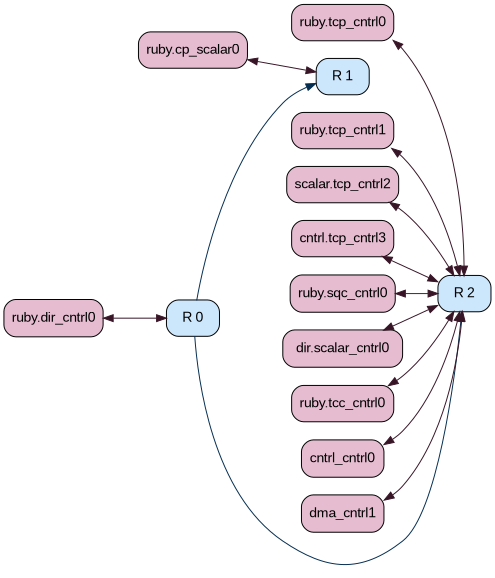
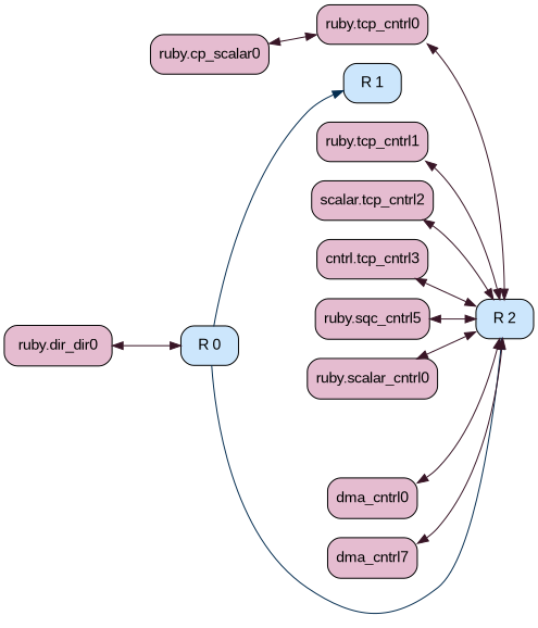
  graph {
    rankdir=LR
    node [color="#000000" fillcolor="#e5bcd0" fontcolor="#000000" fontname=Arial fontsize=14 shape=Mrecord style="rounded, filled"]
    edge [color="#381526" dir=both weight=1.0]
    n1 [fillcolor="#cce6fc" label="R 0"]
    n2 [fillcolor="#cce6fc" label="R 1"]
    n3 [fillcolor="#cce6fc" label="R 2"]
-   n4 [label="ruby.dir_cntrl0"]
+   n4 [label="ruby.dir_dir0"]
    n5 [label="ruby.cp_scalar0"]
    n6 [label="ruby.tcp_cntrl0"]
    n7 [label="ruby.tcp_cntrl1"]
    n8 [label="scalar.tcp_cntrl2"]
    n9 [label="cntrl.tcp_cntrl3"]
-   n10 [label="ruby.sqc_cntrl0"]
-   n11 [label="dir.scalar_cntrl0"]
-   n12 [label="ruby.tcc_cntrl0"]
-   n13 [label=cntrl_cntrl0]
-   n14 [label=dma_cntrl1]
+   n10 [label="ruby.sqc_cntrl5"]
+   n11 [label="ruby.scalar_cntrl0"]
+   n13 [label=dma_cntrl0]
+   n14 [label=dma_cntrl7]
    n1 -- n2 [color="#042d50" dir=forward weight=0.5]
    n1 -- n3 [color="#042d50" dir=forward weight=0.5]
    n4 -- n1
-   n5 -- n2
+   n5 -- n6
    n6 -- n3
    n7 -- n3
    n8 -- n3
    n9 -- n3
    n10 -- n3
    n11 -- n3
-   n12 -- n3
    n13 -- n3
    n14 -- n3
  }
